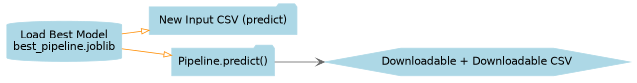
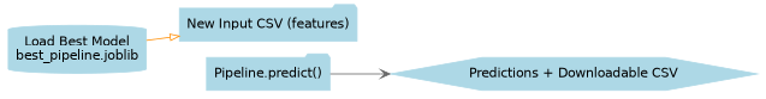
  digraph {
    fontname="DejaVu Sans"
    rankdir=LR
    node [color=lightblue fontname="DejaVu Sans" shape=folder style=filled]
    edge [arrowhead=onormal color=darkorange fontname="DejaVu Sans"]
-   n1 [label="New Input CSV (predict)"]
+   n1 [label="New Input CSV (features)"]
    n2 [label="Load Best Model\nbest_pipeline.joblib" shape=cylinder]
    n3 [label="Pipeline.predict()"]
-   n4 [label="Downloadable + Downloadable CSV" shape=hexagon]
+   n4 [label="Predictions + Downloadable CSV" shape=hexagon]
    n2 -> n1
-   n2 -> n3
    n3 -> n4 [arrowhead=vee color=gray40]
  }
